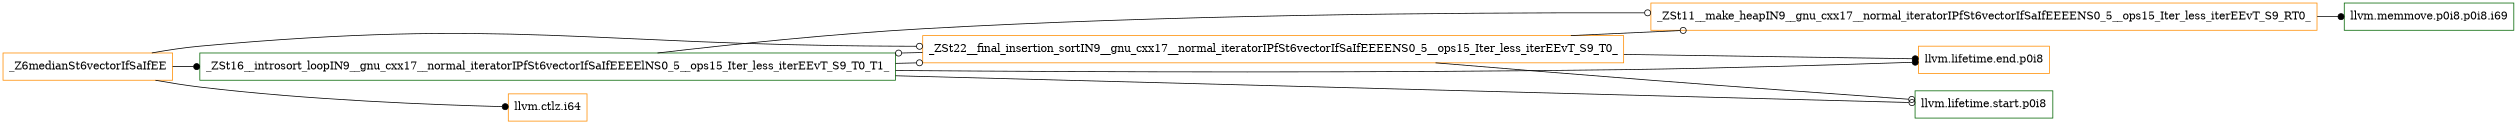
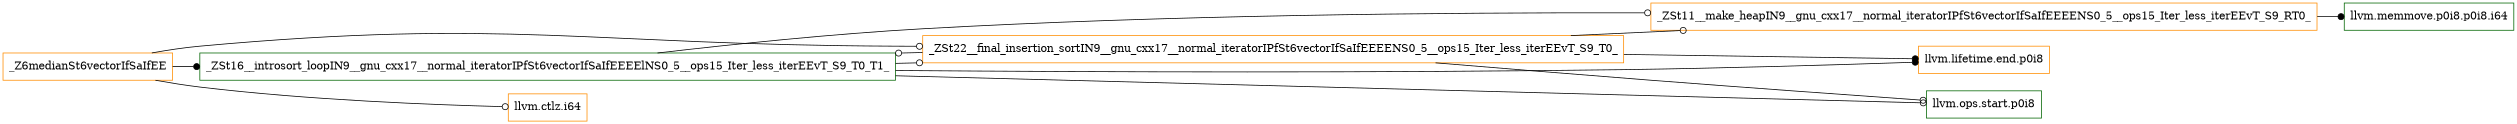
  digraph {
    rankdir=LR
    node [color=darkorange shape=box]
    edge [arrowhead=odot]
    n1 [label=_Z6medianSt6vectorIfSaIfEE]
    n2 [color=darkgreen label=_ZSt16__introsort_loopIN9__gnu_cxx17__normal_iteratorIPfSt6vectorIfSaIfEEEElNS0_5__ops15_Iter_less_iterEEvT_S9_T0_T1_]
    n3 [label=_ZSt22__final_insertion_sortIN9__gnu_cxx17__normal_iteratorIPfSt6vectorIfSaIfEEEENS0_5__ops15_Iter_less_iterEEvT_S9_T0_]
    n4 [label="llvm.ctlz.i64"]
    n5 [label=_ZSt11__make_heapIN9__gnu_cxx17__normal_iteratorIPfSt6vectorIfSaIfEEEENS0_5__ops15_Iter_less_iterEEvT_S9_RT0_]
-   n6 [color=darkgreen label="llvm.lifetime.start.p0i8"]
+   n6 [color=darkgreen label="llvm.ops.start.p0i8"]
    n7 [label="llvm.lifetime.end.p0i8"]
-   n8 [color=darkgreen label="llvm.memmove.p0i8.p0i8.i69"]
+   n8 [color=darkgreen label="llvm.memmove.p0i8.p0i8.i64"]
    n1 -> n2 [arrowhead=dot]
    n1 -> n3
-   n1 -> n4 [arrowhead=dot]
+   n1 -> n4
    n2 -> n3
    n2 -> n5
    n2 -> n6
    n2 -> n7 [arrowhead=dot]
    n3 -> n2
    n3 -> n5
    n3 -> n6
    n3 -> n7 [arrowhead=dot]
    n5 -> n8 [arrowhead=dot]
  }
